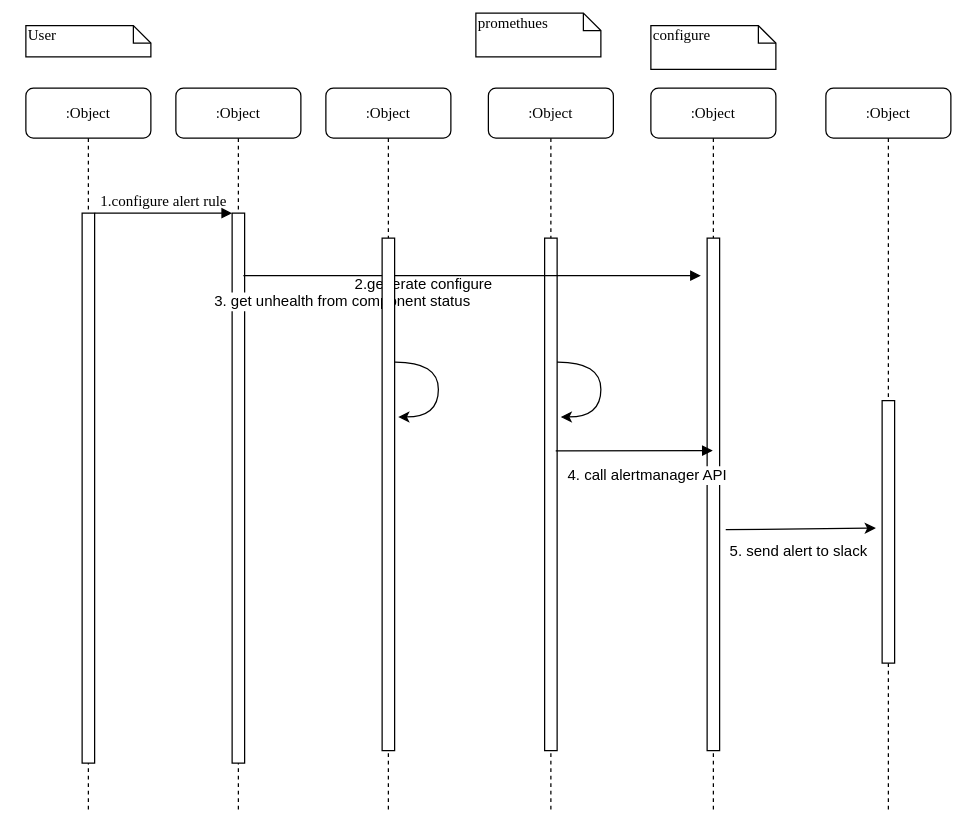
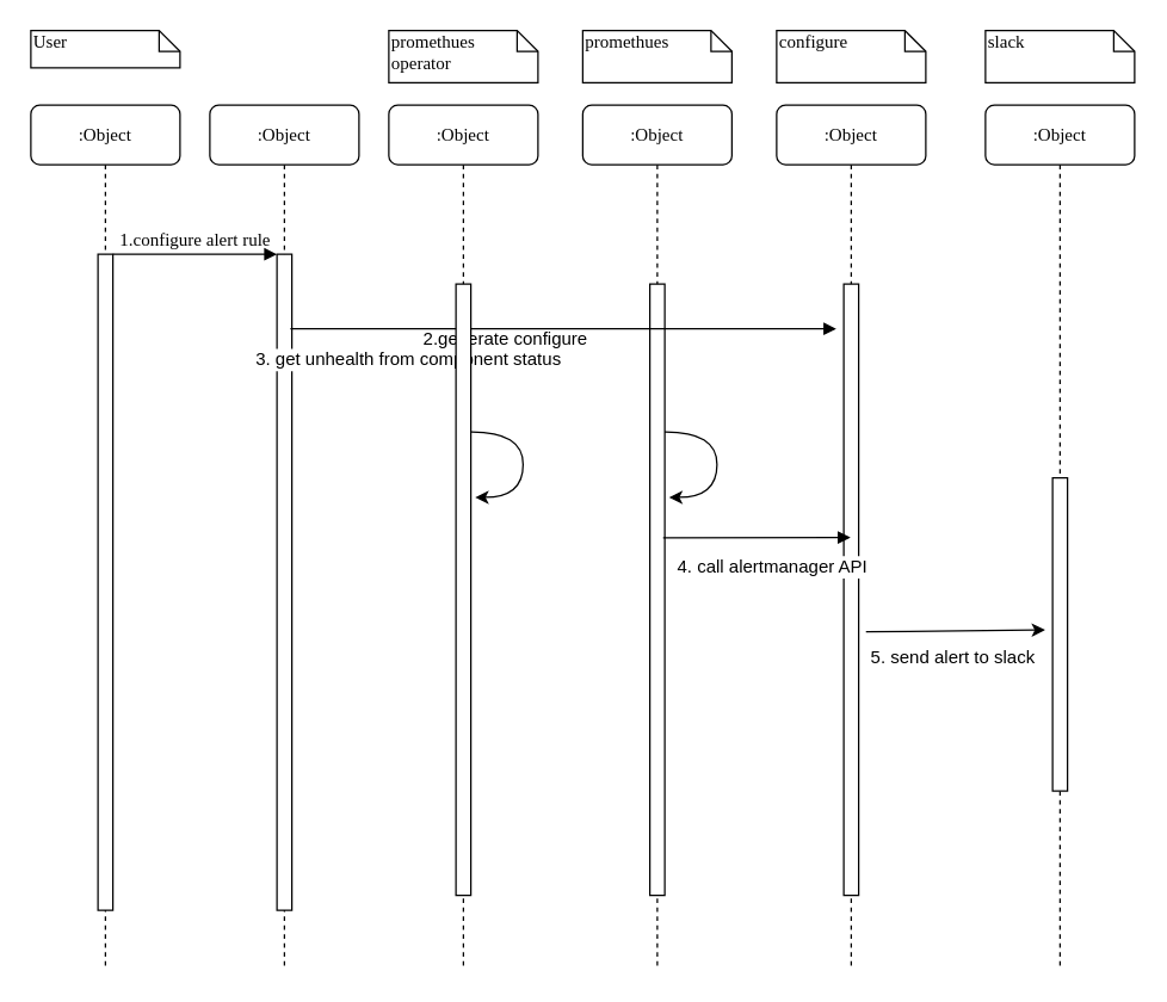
  <mxCell id="0" />
  <mxCell id="1" parent="0" />
  <mxCell id="2" value=":Object" style="shape=umlLifeline;perimeter=lifelinePerimeter;whiteSpace=wrap;html=1;container=1;collapsible=0;recursiveResize=0;outlineConnect=0;rounded=1;shadow=0;comic=0;labelBackgroundColor=none;strokeWidth=1;fontFamily=Verdana;fontSize=12;align=center;" vertex="1" parent="1"><mxGeometry x="140" y="70" width="100" height="580" as="geometry" /></mxCell>
  <mxCell id="3" value="" style="html=1;points=[];perimeter=orthogonalPerimeter;rounded=0;shadow=0;comic=0;labelBackgroundColor=none;strokeWidth=1;fontFamily=Verdana;fontSize=12;align=center;" vertex="1" parent="2"><mxGeometry x="45" y="100" width="10" height="440" as="geometry" /></mxCell>
  <mxCell id="4" value=":Object" style="shape=umlLifeline;perimeter=lifelinePerimeter;whiteSpace=wrap;html=1;container=1;collapsible=0;recursiveResize=0;outlineConnect=0;rounded=1;shadow=0;comic=0;labelBackgroundColor=none;strokeWidth=1;fontFamily=Verdana;fontSize=12;align=center;" vertex="1" parent="1"><mxGeometry x="390" y="70" width="100" height="580" as="geometry" /></mxCell>
  <mxCell id="5" value="" style="html=1;points=[];perimeter=orthogonalPerimeter;rounded=0;shadow=0;comic=0;labelBackgroundColor=none;strokeWidth=1;fontFamily=Verdana;fontSize=12;align=center;" vertex="1" parent="4"><mxGeometry x="45" y="120" width="10" height="410" as="geometry" /></mxCell>
  <mxCell id="6" value="" style="curved=1;endArrow=classic;html=1;exitX=0.989;exitY=0.242;exitDx=0;exitDy=0;exitPerimeter=0;entryX=1.289;entryY=0.349;entryDx=0;entryDy=0;entryPerimeter=0;" edge="1" parent="4" source="5" target="5"><mxGeometry width="50" height="50" relative="1" as="geometry"><mxPoint x="-300" y="650" as="sourcePoint" /><mxPoint x="-250" y="600" as="targetPoint" /><Array as="points"><mxPoint x="90" y="219" /><mxPoint x="90" y="263" /></Array></mxGeometry></mxCell>
  <mxCell id="7" value=":Object" style="shape=umlLifeline;perimeter=lifelinePerimeter;whiteSpace=wrap;html=1;container=1;collapsible=0;recursiveResize=0;outlineConnect=0;rounded=1;shadow=0;comic=0;labelBackgroundColor=none;strokeWidth=1;fontFamily=Verdana;fontSize=12;align=center;" vertex="1" parent="1"><mxGeometry x="520" y="70" width="100" height="580" as="geometry" /></mxCell>
  <mxCell id="8" value="" style="html=1;points=[];perimeter=orthogonalPerimeter;rounded=0;shadow=0;comic=0;labelBackgroundColor=none;strokeWidth=1;fontFamily=Verdana;fontSize=12;align=center;" vertex="1" parent="7"><mxGeometry x="45" y="120" width="10" height="410" as="geometry" /></mxCell>
  <mxCell id="9" value=":Object" style="shape=umlLifeline;perimeter=lifelinePerimeter;whiteSpace=wrap;html=1;container=1;collapsible=0;recursiveResize=0;outlineConnect=0;rounded=1;shadow=0;comic=0;labelBackgroundColor=none;strokeWidth=1;fontFamily=Verdana;fontSize=12;align=center;" vertex="1" parent="1"><mxGeometry x="660" y="70" width="100" height="580" as="geometry" /></mxCell>
  <mxCell id="10" value="" style="html=1;points=[];perimeter=orthogonalPerimeter;rounded=0;shadow=0;comic=0;labelBackgroundColor=none;strokeWidth=1;fontFamily=Verdana;fontSize=12;align=center;" vertex="1" parent="9"><mxGeometry x="45" y="250" width="10" height="210" as="geometry" /></mxCell>
  <mxCell id="11" value=":Object" style="shape=umlLifeline;perimeter=lifelinePerimeter;whiteSpace=wrap;html=1;container=1;collapsible=0;recursiveResize=0;outlineConnect=0;rounded=1;shadow=0;comic=0;labelBackgroundColor=none;strokeWidth=1;fontFamily=Verdana;fontSize=12;align=center;" vertex="1" parent="1"><mxGeometry x="20" y="70" width="100" height="580" as="geometry" /></mxCell>
  <mxCell id="12" value="" style="html=1;points=[];perimeter=orthogonalPerimeter;rounded=0;shadow=0;comic=0;labelBackgroundColor=none;strokeWidth=1;fontFamily=Verdana;fontSize=12;align=center;" vertex="1" parent="11"><mxGeometry x="45" y="100" width="10" height="440" as="geometry" /></mxCell>
  <mxCell id="13" value="1.configure alert rule" style="html=1;verticalAlign=bottom;endArrow=block;entryX=0;entryY=0;labelBackgroundColor=none;fontFamily=Verdana;fontSize=12;edgeStyle=elbowEdgeStyle;elbow=vertical;" edge="1" parent="1" source="12" target="3"><mxGeometry relative="1" as="geometry"><mxPoint x="200" y="180" as="sourcePoint" /></mxGeometry></mxCell>
  <mxCell id="14" value="User" style="shape=note;whiteSpace=wrap;html=1;size=14;verticalAlign=top;align=left;spacingTop=-6;rounded=0;shadow=0;comic=0;labelBackgroundColor=none;strokeWidth=1;fontFamily=Verdana;fontSize=12" vertex="1" parent="1"><mxGeometry x="20" y="20" width="100" height="25" as="geometry" /></mxCell>
- <mxCell id="15" value="promethues" style="shape=note;whiteSpace=wrap;html=1;size=14;verticalAlign=top;align=left;spacingTop=-6;rounded=0;shadow=0;comic=0;labelBackgroundColor=none;strokeWidth=1;fontFamily=Verdana;fontSize=12" vertex="1" parent="1"><mxGeometry x="380" y="10" width="100" height="35" as="geometry" /></mxCell>
+ <mxCell id="15" value="promethues" style="shape=note;whiteSpace=wrap;html=1;size=14;verticalAlign=top;align=left;spacingTop=-6;rounded=0;shadow=0;comic=0;labelBackgroundColor=none;strokeWidth=1;fontFamily=Verdana;fontSize=12" vertex="1" parent="1"><mxGeometry x="390" y="20" width="100" height="35" as="geometry" /></mxCell>
  <mxCell id="16" value="configure" style="shape=note;whiteSpace=wrap;html=1;size=14;verticalAlign=top;align=left;spacingTop=-6;rounded=0;shadow=0;comic=0;labelBackgroundColor=none;strokeWidth=1;fontFamily=Verdana;fontSize=12" vertex="1" parent="1"><mxGeometry x="520" y="20" width="100" height="35" as="geometry" /></mxCell>
+ <mxCell id="17" value="slack" style="shape=note;whiteSpace=wrap;html=1;size=14;verticalAlign=top;align=left;spacingTop=-6;rounded=0;shadow=0;comic=0;labelBackgroundColor=none;strokeWidth=1;fontFamily=Verdana;fontSize=12" vertex="1" parent="1"><mxGeometry x="660" y="20" width="100" height="35" as="geometry" /></mxCell>
  <mxCell id="18" value="" style="html=1;verticalAlign=bottom;endArrow=block;labelBackgroundColor=none;fontFamily=Verdana;fontSize=12;edgeStyle=elbowEdgeStyle;elbow=vertical;" edge="1" parent="1"><mxGeometry x="0.684" y="-80" relative="1" as="geometry"><mxPoint x="194" y="220" as="sourcePoint" /><mxPoint x="560" y="220" as="targetPoint" /><Array as="points"><mxPoint x="340" y="220" /></Array><mxPoint as="offset" /></mxGeometry></mxCell>
  <mxCell id="19" value="3. get unhealth from component status" style="text;html=1;align=center;verticalAlign=middle;resizable=0;points=[];labelBackgroundColor=#ffffff;" vertex="1" connectable="0" parent="18"><mxGeometry x="-0.723" y="-1" relative="1" as="geometry"><mxPoint x="27" y="19" as="offset" /></mxGeometry></mxCell>
  <mxCell id="20" value="2.generate configure" style="text;html=1;align=center;verticalAlign=middle;resizable=0;points=[];autosize=1;" vertex="1" parent="1"><mxGeometry x="273" y="217" width="130" height="20" as="geometry" /></mxCell>
  <mxCell id="21" value="" style="html=1;verticalAlign=bottom;endArrow=block;labelBackgroundColor=none;fontFamily=Verdana;fontSize=12;edgeStyle=elbowEdgeStyle;elbow=vertical;exitX=0.889;exitY=0.415;exitDx=0;exitDy=0;exitPerimeter=0;" edge="1" parent="1" source="5" target="7"><mxGeometry x="1" y="-176" relative="1" as="geometry"><mxPoint x="450" y="360" as="sourcePoint" /><mxPoint x="420" y="381" as="targetPoint" /><Array as="points"><mxPoint x="550" y="360" /><mxPoint x="440" y="381" /></Array><mxPoint x="166" y="-117" as="offset" /></mxGeometry></mxCell>
  <mxCell id="22" value="4. call alertmanager API" style="text;html=1;align=center;verticalAlign=middle;resizable=0;points=[];labelBackgroundColor=#ffffff;" vertex="1" connectable="0" parent="21"><mxGeometry x="-0.723" y="-1" relative="1" as="geometry"><mxPoint x="56" y="18" as="offset" /></mxGeometry></mxCell>
  <mxCell id="23" value="" style="endArrow=classic;html=1;exitX=1.489;exitY=0.569;exitDx=0;exitDy=0;exitPerimeter=0;" edge="1" parent="1" source="8"><mxGeometry x="0.323" y="-18" width="50" height="50" relative="1" as="geometry"><mxPoint x="600" y="422" as="sourcePoint" /><mxPoint x="700" y="422" as="targetPoint" /><mxPoint as="offset" /></mxGeometry></mxCell>
  <mxCell id="24" value="5. send alert to slack" style="text;html=1;align=center;verticalAlign=middle;resizable=0;points=[];labelBackgroundColor=#ffffff;" vertex="1" connectable="0" parent="23"><mxGeometry x="-0.304" y="-1" relative="1" as="geometry"><mxPoint x="15.5" y="17" as="offset" /></mxGeometry></mxCell>
  <mxCell id="25" value=":Object" style="shape=umlLifeline;perimeter=lifelinePerimeter;whiteSpace=wrap;html=1;container=1;collapsible=0;recursiveResize=0;outlineConnect=0;rounded=1;shadow=0;comic=0;labelBackgroundColor=none;strokeWidth=1;fontFamily=Verdana;fontSize=12;align=center;" vertex="1" parent="1"><mxGeometry x="260" y="70" width="100" height="580" as="geometry" /></mxCell>
  <mxCell id="26" value="" style="html=1;points=[];perimeter=orthogonalPerimeter;rounded=0;shadow=0;comic=0;labelBackgroundColor=none;strokeWidth=1;fontFamily=Verdana;fontSize=12;align=center;" vertex="1" parent="25"><mxGeometry x="45" y="120" width="10" height="410" as="geometry" /></mxCell>
  <mxCell id="27" value="" style="curved=1;endArrow=classic;html=1;exitX=0.989;exitY=0.242;exitDx=0;exitDy=0;exitPerimeter=0;entryX=1.289;entryY=0.349;entryDx=0;entryDy=0;entryPerimeter=0;" edge="1" parent="25" source="26" target="26"><mxGeometry width="50" height="50" relative="1" as="geometry"><mxPoint x="-300" y="650" as="sourcePoint" /><mxPoint x="-250" y="600" as="targetPoint" /><Array as="points"><mxPoint x="90" y="219" /><mxPoint x="90" y="263" /></Array></mxGeometry></mxCell>
+ <mxCell id="28" value="promethues&lt;br&gt;operator" style="shape=note;whiteSpace=wrap;html=1;size=14;verticalAlign=top;align=left;spacingTop=-6;rounded=0;shadow=0;comic=0;labelBackgroundColor=none;strokeWidth=1;fontFamily=Verdana;fontSize=12" vertex="1" parent="1"><mxGeometry x="260" y="20" width="100" height="35" as="geometry" /></mxCell>
